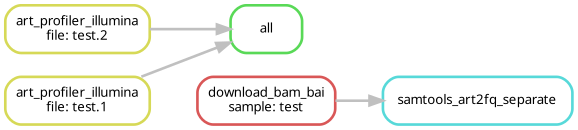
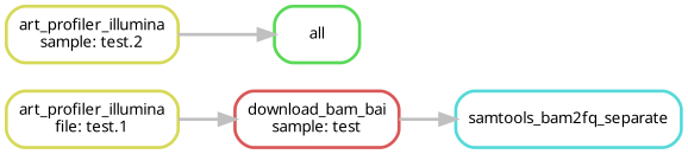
  digraph {
    bgcolor=white
    rankdir=LR
    node [color="0.17 0.6 0.85" fontname=sans fontsize=10 penwidth=2 shape=box style=rounded]
    edge [color=grey penwidth=2]
    n1 [color="0.33 0.6 0.85" label=all]
    n2 [label="art_profiler_illumina\nfile: test.1"]
-   n3 [color="0.50 0.6 0.85" label=samtools_art2fq_separate]
-   n4 [label="art_profiler_illumina\nfile: test.2"]
+   n3 [color="0.50 0.6 0.85" label=samtools_bam2fq_separate]
+   n4 [label="art_profiler_illumina\nsample: test.2"]
    n5 [color="0.00 0.6 0.85" label="download_bam_bai\nsample: test"]
-   n2 -> n1
+   n2 -> n5
    n4 -> n1
    n5 -> n3
  }
